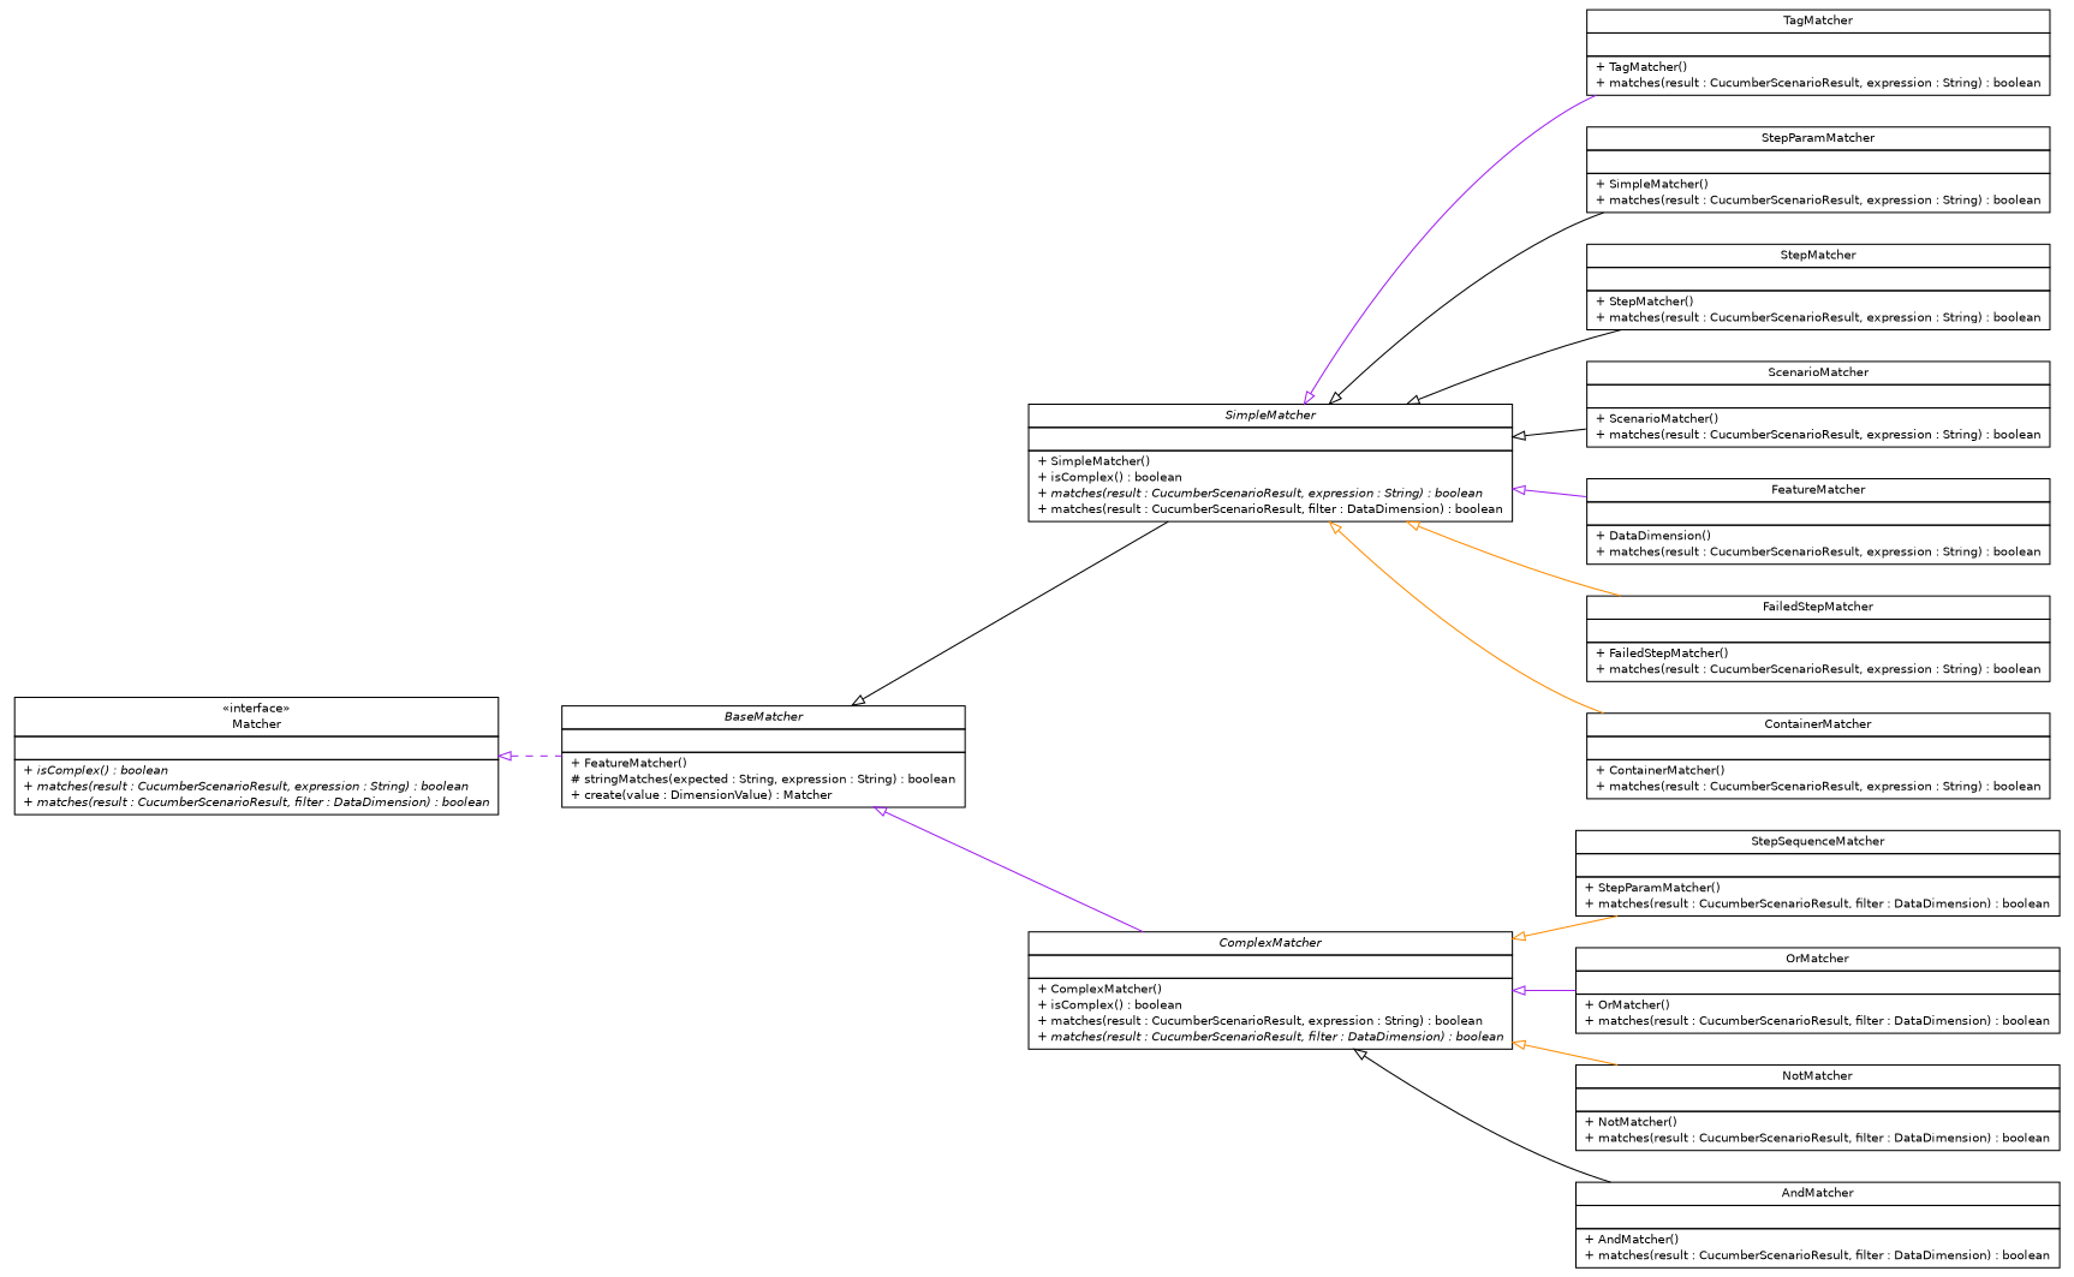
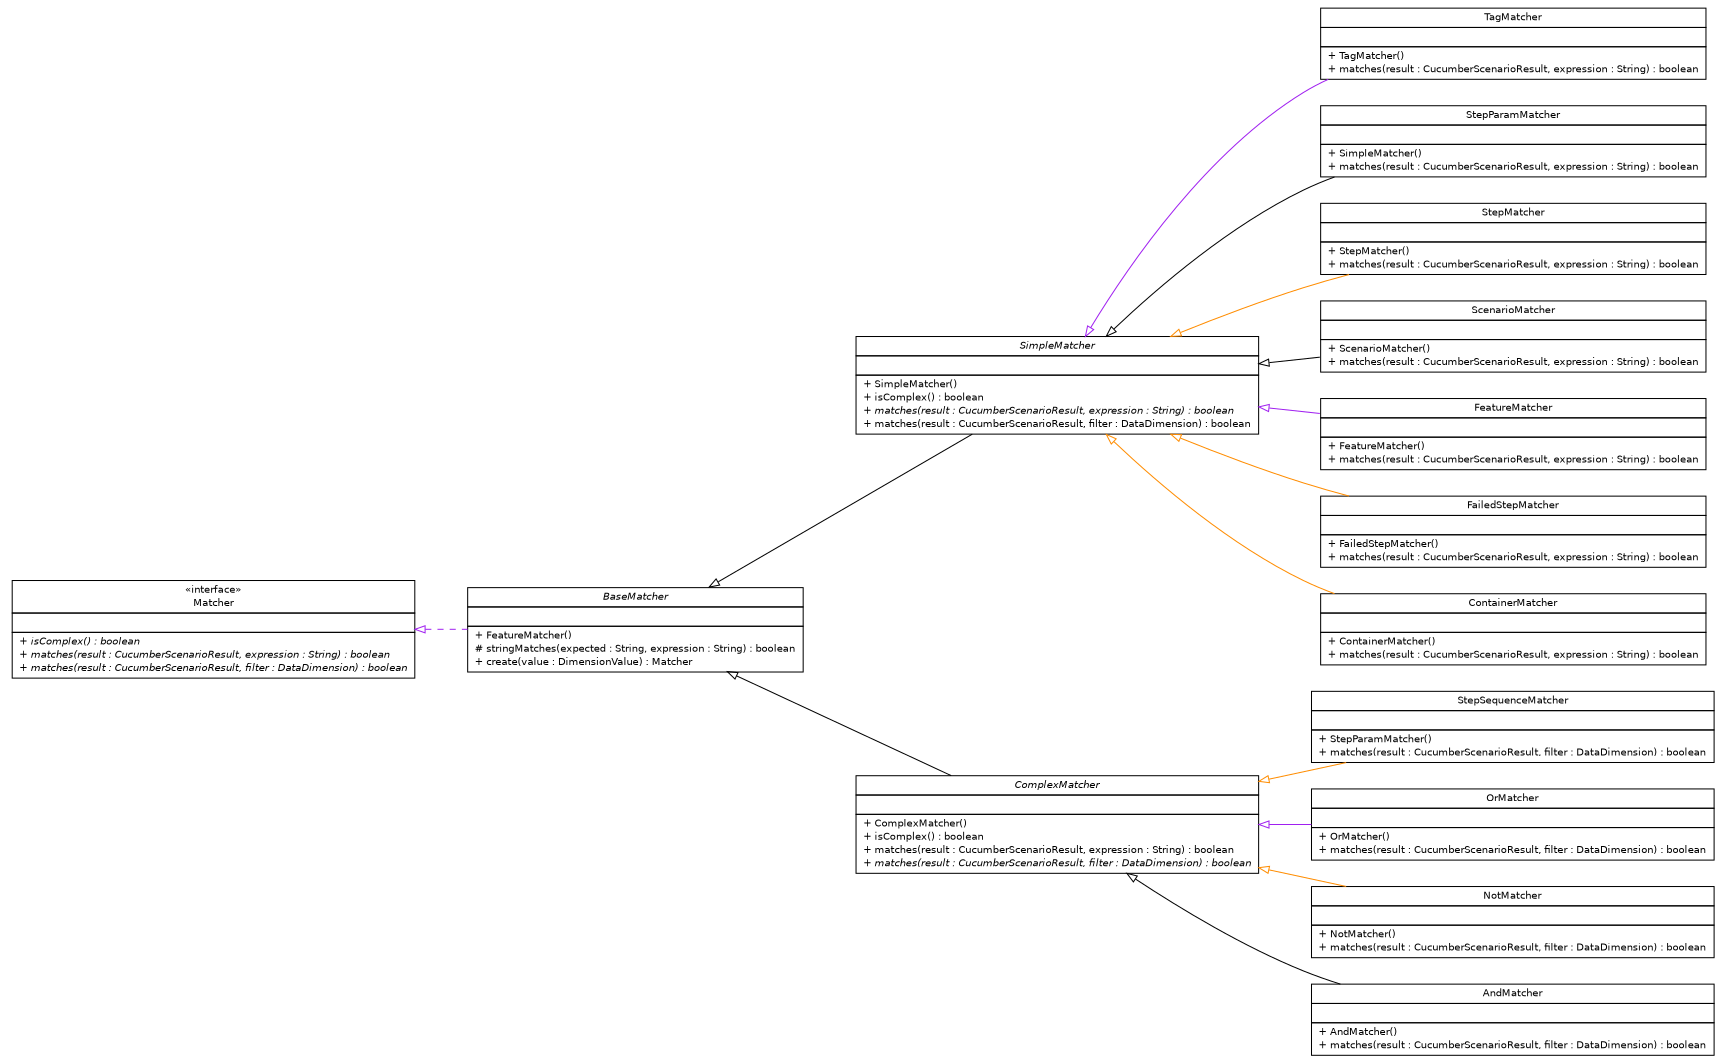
  digraph {
    nodesep=0.25
    rankdir=LR
    ranksep=0.5
    node [fontcolor=black fontname=Helvetica fontsize=10.0 shape=plaintext]
    edge [arrowtail=empty color=purple dir=back fontname=Helvetica fontsize=10 headport=p labelfontname=Helvetica labelfontsize=10 tailport=p]
    n1 [label=<<table title="com.github.mkolisnyk.cucumber.reporting.types.breakdown.matchers.TagMatcher" border="0" cellborder="1" cellspacing="0" cellpadding="2" port="p" href="./TagMatcher.html"> 		<tr><td><table border="0" cellspacing="0" cellpadding="1"> <tr><td align="center" balign="center"> TagMatcher </td></tr> 		</table></td></tr> 		<tr><td><table border="0" cellspacing="0" cellpadding="1"> <tr><td align="left" balign="left">  </td></tr> 		</table></td></tr> 		<tr><td><table border="0" cellspacing="0" cellpadding="1"> <tr><td align="left" balign="left"> + TagMatcher() </td></tr> <tr><td align="left" balign="left"> + matches(result : CucumberScenarioResult, expression : String) : boolean </td></tr> 		</table></td></tr> 		</table>>]
    n2 [label=<<table title="com.github.mkolisnyk.cucumber.reporting.types.breakdown.matchers.StepSequenceMatcher" border="0" cellborder="1" cellspacing="0" cellpadding="2" port="p" href="./StepSequenceMatcher.html"> 		<tr><td><table border="0" cellspacing="0" cellpadding="1"> <tr><td align="center" balign="center"> StepSequenceMatcher </td></tr> 		</table></td></tr> 		<tr><td><table border="0" cellspacing="0" cellpadding="1"> <tr><td align="left" balign="left">  </td></tr> 		</table></td></tr> 		<tr><td><table border="0" cellspacing="0" cellpadding="1"> <tr><td align="left" balign="left"> + StepParamMatcher() </td></tr> <tr><td align="left" balign="left"> + matches(result : CucumberScenarioResult, filter : DataDimension) : boolean </td></tr> 		</table></td></tr> 		</table>>]
    n3 [label=<<table title="com.github.mkolisnyk.cucumber.reporting.types.breakdown.matchers.StepParamMatcher" border="0" cellborder="1" cellspacing="0" cellpadding="2" port="p" href="./StepParamMatcher.html"> 		<tr><td><table border="0" cellspacing="0" cellpadding="1"> <tr><td align="center" balign="center"> StepParamMatcher </td></tr> 		</table></td></tr> 		<tr><td><table border="0" cellspacing="0" cellpadding="1"> <tr><td align="left" balign="left">  </td></tr> 		</table></td></tr> 		<tr><td><table border="0" cellspacing="0" cellpadding="1"> <tr><td align="left" balign="left"> + SimpleMatcher() </td></tr> <tr><td align="left" balign="left"> + matches(result : CucumberScenarioResult, expression : String) : boolean </td></tr> 		</table></td></tr> 		</table>>]
    n4 [label=<<table title="com.github.mkolisnyk.cucumber.reporting.types.breakdown.matchers.StepMatcher" border="0" cellborder="1" cellspacing="0" cellpadding="2" port="p" href="./StepMatcher.html"> 		<tr><td><table border="0" cellspacing="0" cellpadding="1"> <tr><td align="center" balign="center"> StepMatcher </td></tr> 		</table></td></tr> 		<tr><td><table border="0" cellspacing="0" cellpadding="1"> <tr><td align="left" balign="left">  </td></tr> 		</table></td></tr> 		<tr><td><table border="0" cellspacing="0" cellpadding="1"> <tr><td align="left" balign="left"> + StepMatcher() </td></tr> <tr><td align="left" balign="left"> + matches(result : CucumberScenarioResult, expression : String) : boolean </td></tr> 		</table></td></tr> 		</table>>]
    n5 [label=<<table title="com.github.mkolisnyk.cucumber.reporting.types.breakdown.matchers.SimpleMatcher" border="0" cellborder="1" cellspacing="0" cellpadding="2" port="p" href="./SimpleMatcher.html"> 		<tr><td><table border="0" cellspacing="0" cellpadding="1"> <tr><td align="center" balign="center"><font face="Helvetica-Oblique"> SimpleMatcher </font></td></tr> 		</table></td></tr> 		<tr><td><table border="0" cellspacing="0" cellpadding="1"> <tr><td align="left" balign="left">  </td></tr> 		</table></td></tr> 		<tr><td><table border="0" cellspacing="0" cellpadding="1"> <tr><td align="left" balign="left"> + SimpleMatcher() </td></tr> <tr><td align="left" balign="left"> + isComplex() : boolean </td></tr> <tr><td align="left" balign="left"><font face="Helvetica-Oblique" point-size="10.0"> + matches(result : CucumberScenarioResult, expression : String) : boolean </font></td></tr> <tr><td align="left" balign="left"> + matches(result : CucumberScenarioResult, filter : DataDimension) : boolean </td></tr> 		</table></td></tr> 		</table>>]
    n6 [label=<<table title="com.github.mkolisnyk.cucumber.reporting.types.breakdown.matchers.ScenarioMatcher" border="0" cellborder="1" cellspacing="0" cellpadding="2" port="p" href="./ScenarioMatcher.html"> 		<tr><td><table border="0" cellspacing="0" cellpadding="1"> <tr><td align="center" balign="center"> ScenarioMatcher </td></tr> 		</table></td></tr> 		<tr><td><table border="0" cellspacing="0" cellpadding="1"> <tr><td align="left" balign="left">  </td></tr> 		</table></td></tr> 		<tr><td><table border="0" cellspacing="0" cellpadding="1"> <tr><td align="left" balign="left"> + ScenarioMatcher() </td></tr> <tr><td align="left" balign="left"> + matches(result : CucumberScenarioResult, expression : String) : boolean </td></tr> 		</table></td></tr> 		</table>>]
-   n7 [label=<<table title="com.github.mkolisnyk.cucumber.reporting.types.breakdown.matchers.FeatureMatcher" border="0" cellborder="1" cellspacing="0" cellpadding="2" port="p" href="./FeatureMatcher.html"> 		<tr><td><table border="0" cellspacing="0" cellpadding="1"> <tr><td align="center" balign="center"> FeatureMatcher </td></tr> 		</table></td></tr> 		<tr><td><table border="0" cellspacing="0" cellpadding="1"> <tr><td align="left" balign="left">  </td></tr> 		</table></td></tr> 		<tr><td><table border="0" cellspacing="0" cellpadding="1"> <tr><td align="left" balign="left"> + DataDimension() </td></tr> <tr><td align="left" balign="left"> + matches(result : CucumberScenarioResult, expression : String) : boolean </td></tr> 		</table></td></tr> 		</table>>]
+   n7 [label=<<table title="com.github.mkolisnyk.cucumber.reporting.types.breakdown.matchers.FeatureMatcher" border="0" cellborder="1" cellspacing="0" cellpadding="2" port="p" href="./FeatureMatcher.html"> 		<tr><td><table border="0" cellspacing="0" cellpadding="1"> <tr><td align="center" balign="center"> FeatureMatcher </td></tr> 		</table></td></tr> 		<tr><td><table border="0" cellspacing="0" cellpadding="1"> <tr><td align="left" balign="left">  </td></tr> 		</table></td></tr> 		<tr><td><table border="0" cellspacing="0" cellpadding="1"> <tr><td align="left" balign="left"> + FeatureMatcher() </td></tr> <tr><td align="left" balign="left"> + matches(result : CucumberScenarioResult, expression : String) : boolean </td></tr> 		</table></td></tr> 		</table>>]
    n8 [label=<<table title="com.github.mkolisnyk.cucumber.reporting.types.breakdown.matchers.FailedStepMatcher" border="0" cellborder="1" cellspacing="0" cellpadding="2" port="p" href="./FailedStepMatcher.html"> 		<tr><td><table border="0" cellspacing="0" cellpadding="1"> <tr><td align="center" balign="center"> FailedStepMatcher </td></tr> 		</table></td></tr> 		<tr><td><table border="0" cellspacing="0" cellpadding="1"> <tr><td align="left" balign="left">  </td></tr> 		</table></td></tr> 		<tr><td><table border="0" cellspacing="0" cellpadding="1"> <tr><td align="left" balign="left"> + FailedStepMatcher() </td></tr> <tr><td align="left" balign="left"> + matches(result : CucumberScenarioResult, expression : String) : boolean </td></tr> 		</table></td></tr> 		</table>>]
    n9 [label=<<table title="com.github.mkolisnyk.cucumber.reporting.types.breakdown.matchers.ContainerMatcher" border="0" cellborder="1" cellspacing="0" cellpadding="2" port="p" href="./ContainerMatcher.html"> 		<tr><td><table border="0" cellspacing="0" cellpadding="1"> <tr><td align="center" balign="center"> ContainerMatcher </td></tr> 		</table></td></tr> 		<tr><td><table border="0" cellspacing="0" cellpadding="1"> <tr><td align="left" balign="left">  </td></tr> 		</table></td></tr> 		<tr><td><table border="0" cellspacing="0" cellpadding="1"> <tr><td align="left" balign="left"> + ContainerMatcher() </td></tr> <tr><td align="left" balign="left"> + matches(result : CucumberScenarioResult, expression : String) : boolean </td></tr> 		</table></td></tr> 		</table>>]
    n10 [label=<<table title="com.github.mkolisnyk.cucumber.reporting.types.breakdown.matchers.OrMatcher" border="0" cellborder="1" cellspacing="0" cellpadding="2" port="p" href="./OrMatcher.html"> 		<tr><td><table border="0" cellspacing="0" cellpadding="1"> <tr><td align="center" balign="center"> OrMatcher </td></tr> 		</table></td></tr> 		<tr><td><table border="0" cellspacing="0" cellpadding="1"> <tr><td align="left" balign="left">  </td></tr> 		</table></td></tr> 		<tr><td><table border="0" cellspacing="0" cellpadding="1"> <tr><td align="left" balign="left"> + OrMatcher() </td></tr> <tr><td align="left" balign="left"> + matches(result : CucumberScenarioResult, filter : DataDimension) : boolean </td></tr> 		</table></td></tr> 		</table>>]
    n11 [label=<<table title="com.github.mkolisnyk.cucumber.reporting.types.breakdown.matchers.NotMatcher" border="0" cellborder="1" cellspacing="0" cellpadding="2" port="p" href="./NotMatcher.html"> 		<tr><td><table border="0" cellspacing="0" cellpadding="1"> <tr><td align="center" balign="center"> NotMatcher </td></tr> 		</table></td></tr> 		<tr><td><table border="0" cellspacing="0" cellpadding="1"> <tr><td align="left" balign="left">  </td></tr> 		</table></td></tr> 		<tr><td><table border="0" cellspacing="0" cellpadding="1"> <tr><td align="left" balign="left"> + NotMatcher() </td></tr> <tr><td align="left" balign="left"> + matches(result : CucumberScenarioResult, filter : DataDimension) : boolean </td></tr> 		</table></td></tr> 		</table>>]
    n12 [label=<<table title="com.github.mkolisnyk.cucumber.reporting.types.breakdown.matchers.Matcher" border="0" cellborder="1" cellspacing="0" cellpadding="2" port="p" href="./Matcher.html"> 		<tr><td><table border="0" cellspacing="0" cellpadding="1"> <tr><td align="center" balign="center"> &#171;interface&#187; </td></tr> <tr><td align="center" balign="center"> Matcher </td></tr> 		</table></td></tr> 		<tr><td><table border="0" cellspacing="0" cellpadding="1"> <tr><td align="left" balign="left">  </td></tr> 		</table></td></tr> 		<tr><td><table border="0" cellspacing="0" cellpadding="1"> <tr><td align="left" balign="left"><font face="Helvetica-Oblique" point-size="10.0"> + isComplex() : boolean </font></td></tr> <tr><td align="left" balign="left"><font face="Helvetica-Oblique" point-size="10.0"> + matches(result : CucumberScenarioResult, expression : String) : boolean </font></td></tr> <tr><td align="left" balign="left"><font face="Helvetica-Oblique" point-size="10.0"> + matches(result : CucumberScenarioResult, filter : DataDimension) : boolean </font></td></tr> 		</table></td></tr> 		</table>>]
    n13 [label=<<table title="com.github.mkolisnyk.cucumber.reporting.types.breakdown.matchers.BaseMatcher" border="0" cellborder="1" cellspacing="0" cellpadding="2" port="p" href="./BaseMatcher.html"> 		<tr><td><table border="0" cellspacing="0" cellpadding="1"> <tr><td align="center" balign="center"><font face="Helvetica-Oblique"> BaseMatcher </font></td></tr> 		</table></td></tr> 		<tr><td><table border="0" cellspacing="0" cellpadding="1"> <tr><td align="left" balign="left">  </td></tr> 		</table></td></tr> 		<tr><td><table border="0" cellspacing="0" cellpadding="1"> <tr><td align="left" balign="left"> + FeatureMatcher() </td></tr> <tr><td align="left" balign="left"> # stringMatches(expected : String, expression : String) : boolean </td></tr> <tr><td align="left" balign="left"> + create(value : DimensionValue) : Matcher </td></tr> 		</table></td></tr> 		</table>>]
    n14 [label=<<table title="com.github.mkolisnyk.cucumber.reporting.types.breakdown.matchers.ComplexMatcher" border="0" cellborder="1" cellspacing="0" cellpadding="2" port="p" href="./ComplexMatcher.html"> 		<tr><td><table border="0" cellspacing="0" cellpadding="1"> <tr><td align="center" balign="center"><font face="Helvetica-Oblique"> ComplexMatcher </font></td></tr> 		</table></td></tr> 		<tr><td><table border="0" cellspacing="0" cellpadding="1"> <tr><td align="left" balign="left">  </td></tr> 		</table></td></tr> 		<tr><td><table border="0" cellspacing="0" cellpadding="1"> <tr><td align="left" balign="left"> + ComplexMatcher() </td></tr> <tr><td align="left" balign="left"> + isComplex() : boolean </td></tr> <tr><td align="left" balign="left"> + matches(result : CucumberScenarioResult, expression : String) : boolean </td></tr> <tr><td align="left" balign="left"><font face="Helvetica-Oblique" point-size="10.0"> + matches(result : CucumberScenarioResult, filter : DataDimension) : boolean </font></td></tr> 		</table></td></tr> 		</table>>]
    n15 [label=<<table title="com.github.mkolisnyk.cucumber.reporting.types.breakdown.matchers.AndMatcher" border="0" cellborder="1" cellspacing="0" cellpadding="2" port="p" href="./AndMatcher.html"> 		<tr><td><table border="0" cellspacing="0" cellpadding="1"> <tr><td align="center" balign="center"> AndMatcher </td></tr> 		</table></td></tr> 		<tr><td><table border="0" cellspacing="0" cellpadding="1"> <tr><td align="left" balign="left">  </td></tr> 		</table></td></tr> 		<tr><td><table border="0" cellspacing="0" cellpadding="1"> <tr><td align="left" balign="left"> + AndMatcher() </td></tr> <tr><td align="left" balign="left"> + matches(result : CucumberScenarioResult, filter : DataDimension) : boolean </td></tr> 		</table></td></tr> 		</table>>]
    n5 -> n1
    n5 -> n3 [color=black]
-   n5 -> n4 [color=black]
+   n5 -> n4 [color=darkorange]
    n5 -> n6 [color=black]
    n5 -> n7
    n5 -> n8 [color=darkorange]
    n5 -> n9 [color=darkorange]
    n12 -> n13 [style=dashed]
    n13 -> n5 [color=black]
-   n13 -> n14
+   n13 -> n14 [color=black]
    n14 -> n2 [color=darkorange]
    n14 -> n10
    n14 -> n11 [color=darkorange]
    n14 -> n15 [color=black]
  }
